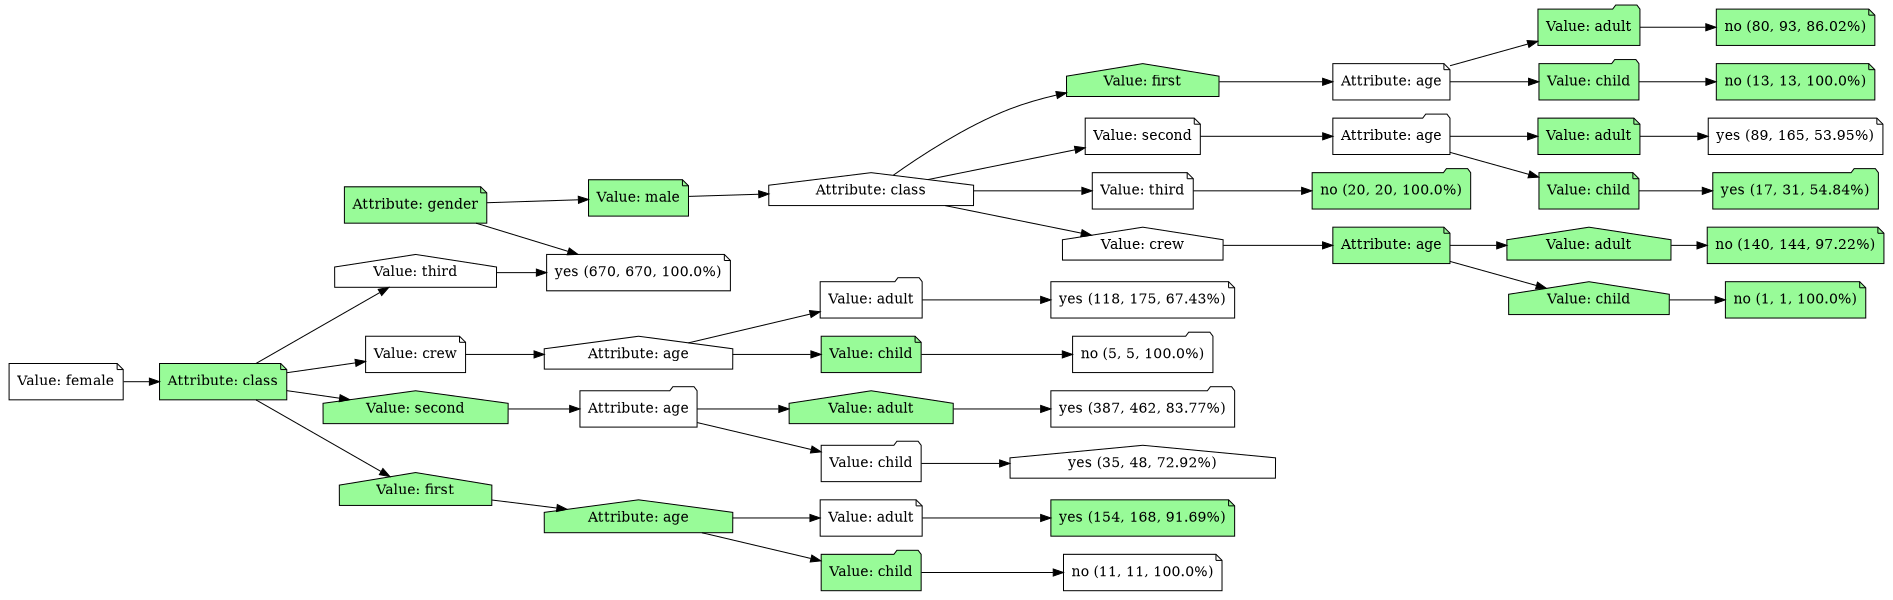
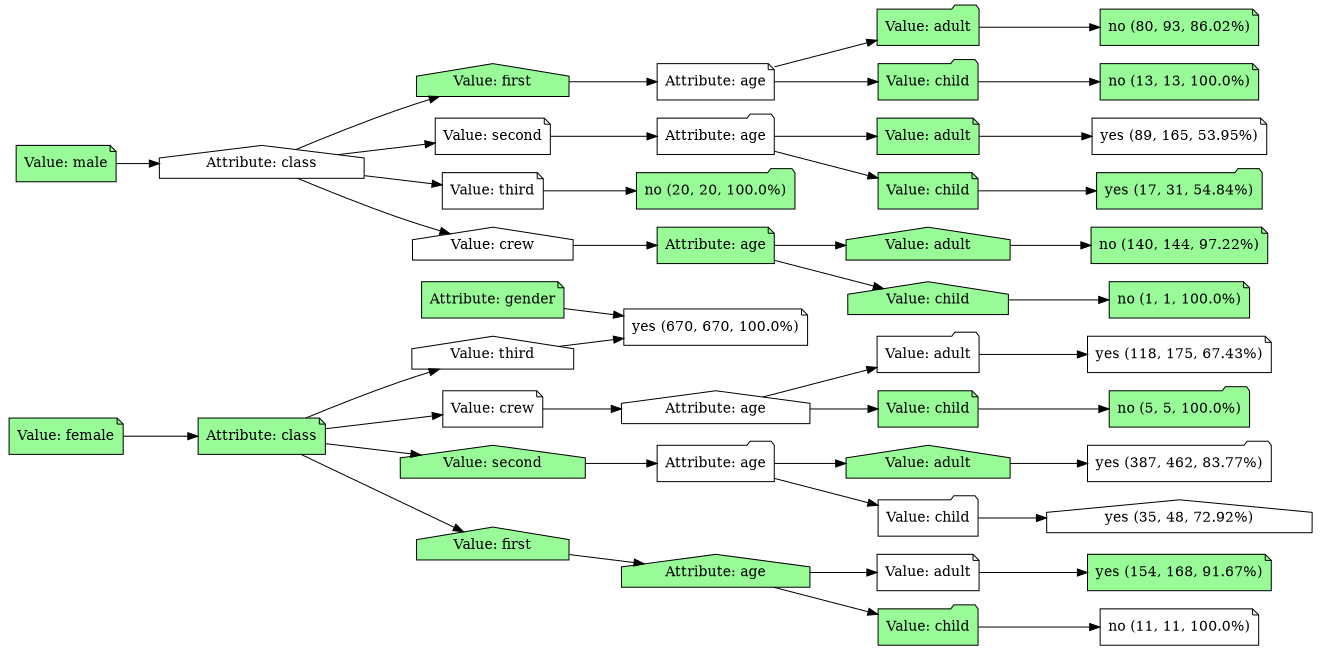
  digraph {
    rankdir=LR
    node [fillcolor=palegreen shape=note style=filled]
    n1 [label="Attribute: gender"]
    n2 [label="Value: male"]
    n3 [fillcolor=white label="yes (670, 670, 100.0%)"]
-   n4 [fillcolor=white label="Value: female"]
+   n4 [label="Value: female"]
    n5 [label="Attribute: class"]
    n6 [fillcolor=white label="Attribute: class" shape=house]
    n7 [fillcolor=white label="Value: crew"]
    n8 [fillcolor=white label="Value: third" shape=house]
    n9 [label="Value: second" shape=house]
    n10 [label="Value: first" shape=house]
    n11 [fillcolor=white label="Attribute: age" shape=house]
    n12 [fillcolor=white label="Attribute: age" shape=folder]
    n13 [label="Attribute: age" shape=house]
    n14 [fillcolor=white label="Value: adult" shape=folder]
    n15 [label="Value: child"]
    n16 [fillcolor=white label="yes (118, 175, 67.43%)"]
-   n17 [fillcolor=white label="no (5, 5, 100.0%)" shape=folder]
+   n17 [label="no (5, 5, 100.0%)" shape=folder]
    n18 [label="Value: adult" shape=house]
    n19 [fillcolor=white label="Value: child" shape=folder]
    n20 [fillcolor=white label="yes (387, 462, 83.77%)" shape=folder]
    n21 [fillcolor=white label="yes (35, 48, 72.92%)" shape=house]
    n22 [fillcolor=white label="Value: adult"]
    n23 [label="Value: child" shape=folder]
-   n24 [label="yes (154, 168, 91.69%)"]
+   n24 [label="yes (154, 168, 91.67%)"]
    n25 [fillcolor=white label="no (11, 11, 100.0%)"]
    n26 [label="Value: first" shape=house]
    n27 [fillcolor=white label="Value: second"]
    n28 [fillcolor=white label="Value: third"]
    n29 [fillcolor=white label="Value: crew" shape=house]
    n30 [fillcolor=white label="Attribute: age"]
    n31 [fillcolor=white label="Attribute: age" shape=folder]
    n32 [label="no (20, 20, 100.0%)" shape=folder]
    n33 [label="Attribute: age"]
    n34 [label="Value: adult" shape=folder]
    n35 [label="Value: child" shape=folder]
    n36 [label="no (80, 93, 86.02%)"]
    n37 [label="no (13, 13, 100.0%)"]
    n38 [label="Value: adult"]
    n39 [label="Value: child"]
    n40 [fillcolor=white label="yes (89, 165, 53.95%)"]
    n41 [label="yes (17, 31, 54.84%)" shape=folder]
    n42 [label="Value: adult" shape=house]
    n43 [label="Value: child" shape=house]
    n44 [label="no (140, 144, 97.22%)"]
    n45 [label="no (1, 1, 100.0%)"]
-   n1 -> n2
    n1 -> n3
    n2 -> n6
    n4 -> n5
    n5 -> n7
    n5 -> n8
    n5 -> n9
    n5 -> n10
    n6 -> n26
    n6 -> n27
    n6 -> n28
    n6 -> n29
    n7 -> n11
    n8 -> n3
    n9 -> n12
    n10 -> n13
    n11 -> n14
    n11 -> n15
    n12 -> n18
    n12 -> n19
    n13 -> n22
    n13 -> n23
    n14 -> n16
    n15 -> n17
    n18 -> n20
    n19 -> n21
    n22 -> n24
    n23 -> n25
    n26 -> n30
    n27 -> n31
    n28 -> n32
    n29 -> n33
    n30 -> n34
    n30 -> n35
    n31 -> n38
    n31 -> n39
    n33 -> n42
    n33 -> n43
    n34 -> n36
    n35 -> n37
    n38 -> n40
    n39 -> n41
    n42 -> n44
    n43 -> n45
  }
